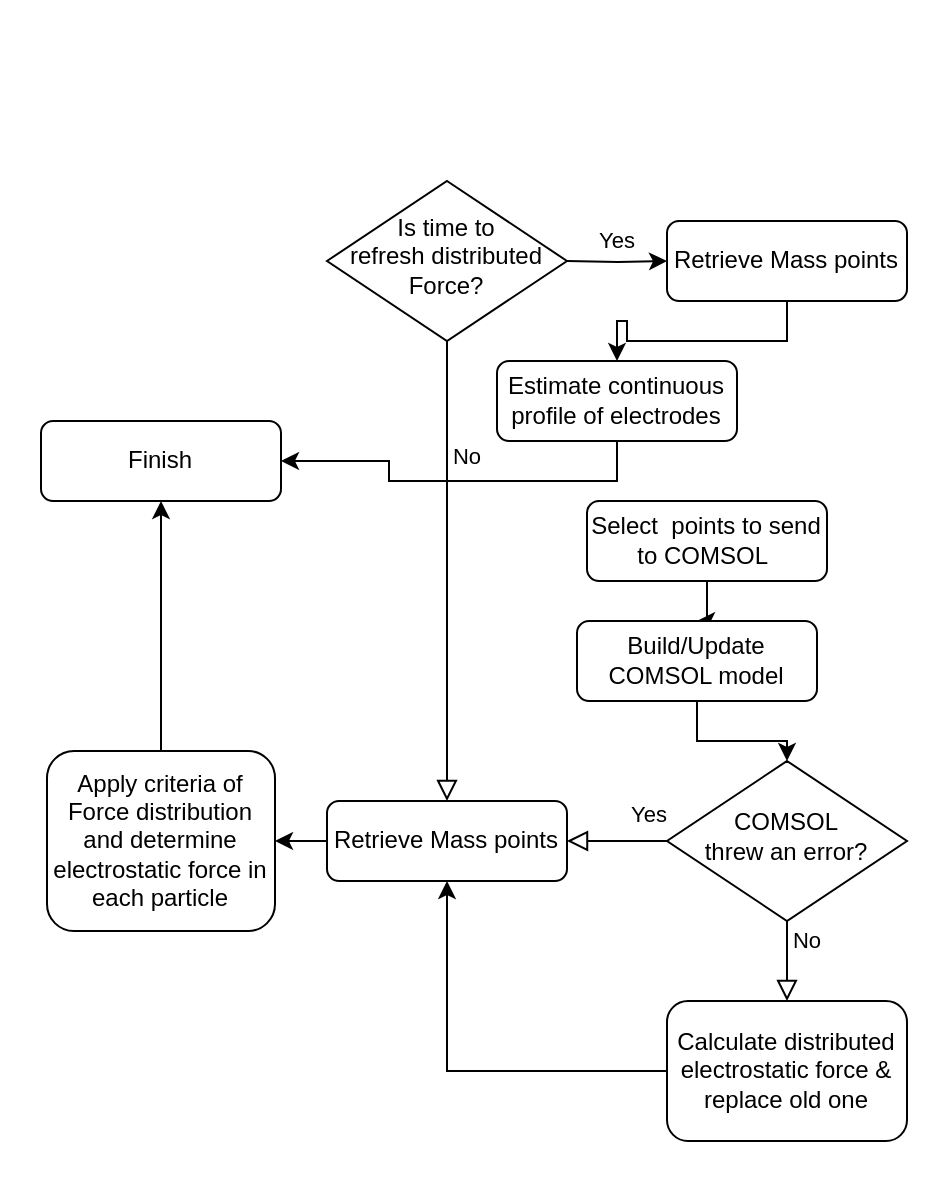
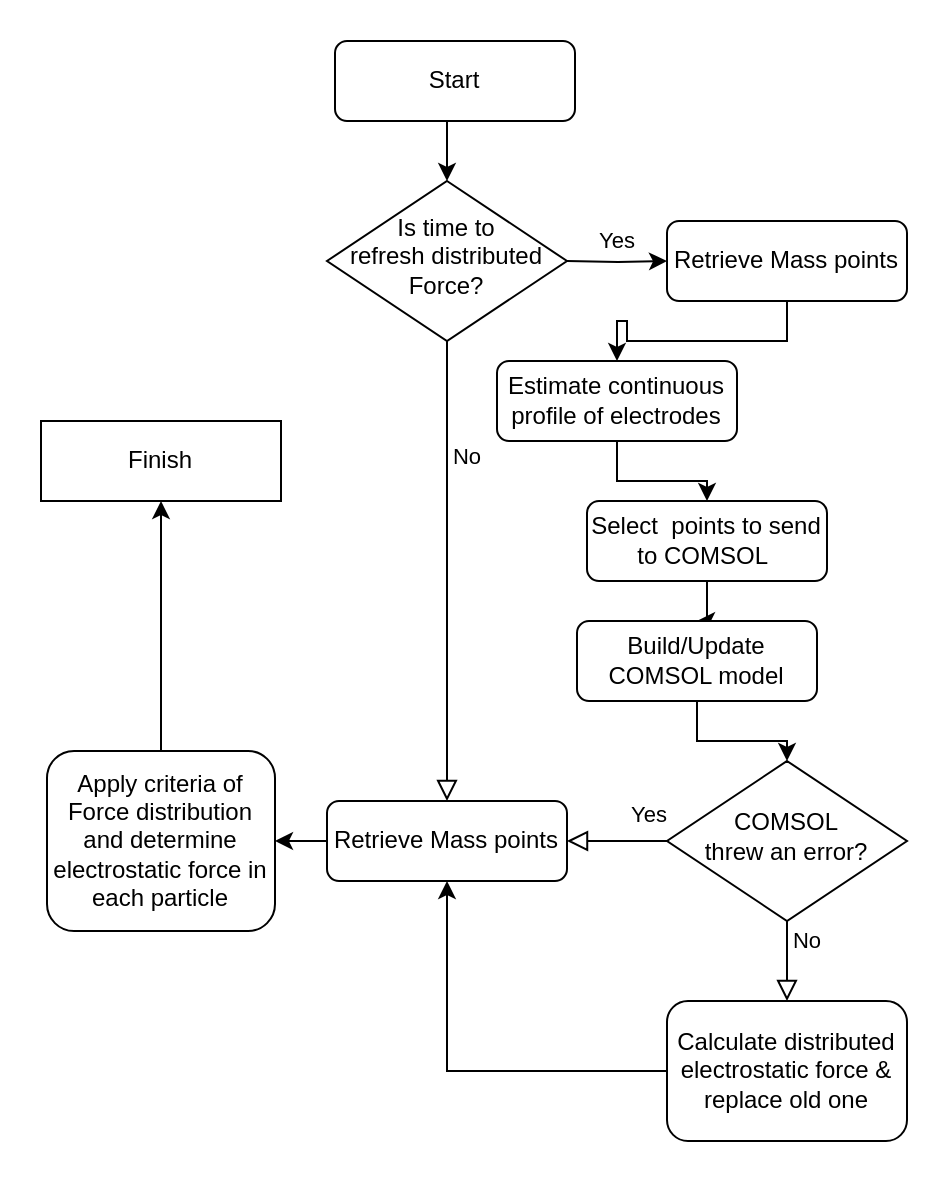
  <mxCell id="0" />
  <mxCell id="1" parent="0" />
+ <mxCell id="2" style="edgeStyle=orthogonalEdgeStyle;rounded=0;orthogonalLoop=1;jettySize=auto;html=1;exitX=0.5;exitY=1;exitDx=0;exitDy=0;entryX=0.5;entryY=0;entryDx=0;entryDy=0;" edge="1" parent="1" source="3" target="4"><mxGeometry relative="1" as="geometry" /></mxCell>
+ <mxCell id="3" value="Start" style="rounded=1;whiteSpace=wrap;html=1;fontSize=12;glass=0;strokeWidth=1;shadow=0;" parent="1" vertex="1"><mxGeometry x="167" width="120" height="40" as="geometry" y="20" /></mxCell>
  <mxCell id="4" value="Is time to &lt;br&gt;refresh distributed Force?" style="rhombus;whiteSpace=wrap;html=1;shadow=0;fontFamily=Helvetica;fontSize=12;align=center;strokeWidth=1;spacing=6;spacingTop=-4;" vertex="1" parent="1"><mxGeometry x="163" y="90" width="120" height="80" as="geometry" /></mxCell>
  <mxCell id="5" value="Yes" style="edgeStyle=orthogonalEdgeStyle;rounded=0;orthogonalLoop=1;jettySize=auto;html=1;exitX=1;exitY=0.5;exitDx=0;exitDy=0;entryX=0;entryY=0.5;entryDx=0;entryDy=0;" edge="1" parent="1" target="7"><mxGeometry y="10" relative="1" as="geometry"><mxPoint as="offset" /><mxPoint x="283" y="130" as="sourcePoint" /></mxGeometry></mxCell>
  <mxCell id="6" style="edgeStyle=orthogonalEdgeStyle;rounded=0;orthogonalLoop=1;jettySize=auto;html=1;exitX=0.5;exitY=1;exitDx=0;exitDy=0;" edge="1" parent="1" source="7" target="9"><mxGeometry relative="1" as="geometry" /></mxCell>
  <mxCell id="7" value="Retrieve Mass points" style="rounded=1;whiteSpace=wrap;html=1;fontSize=12;glass=0;strokeWidth=1;shadow=0;" vertex="1" parent="1"><mxGeometry x="333" y="110" width="120" height="40" as="geometry" /></mxCell>
- <mxCell id="8" style="edgeStyle=orthogonalEdgeStyle;rounded=0;orthogonalLoop=1;jettySize=auto;html=1;exitX=0.5;exitY=1;exitDx=0;exitDy=0;" edge="1" parent="1" source="9" target="24"><mxGeometry relative="1" as="geometry" /></mxCell>
+ <mxCell id="8" style="edgeStyle=orthogonalEdgeStyle;rounded=0;orthogonalLoop=1;jettySize=auto;html=1;exitX=0.5;exitY=1;exitDx=0;exitDy=0;entryX=0.5;entryY=0;entryDx=0;entryDy=0;" edge="1" parent="1" source="9" target="11"><mxGeometry relative="1" as="geometry" /></mxCell>
  <mxCell id="9" value="Estimate continuous profile of electrodes" style="rounded=1;whiteSpace=wrap;html=1;fontSize=12;glass=0;strokeWidth=1;shadow=0;" vertex="1" parent="1"><mxGeometry x="248" y="180" width="120" height="40" as="geometry" /></mxCell>
  <mxCell id="10" value="" style="edgeStyle=orthogonalEdgeStyle;rounded=0;orthogonalLoop=1;jettySize=auto;html=1;" edge="1" parent="1" source="11" target="13"><mxGeometry relative="1" as="geometry" /></mxCell>
  <mxCell id="11" value="Select&amp;nbsp; points to send to COMSOL&amp;nbsp;" style="rounded=1;whiteSpace=wrap;html=1;fontSize=12;glass=0;strokeWidth=1;shadow=0;" vertex="1" parent="1"><mxGeometry x="293" y="250" width="120" height="40" as="geometry" /></mxCell>
  <mxCell id="12" value="" style="edgeStyle=orthogonalEdgeStyle;rounded=0;orthogonalLoop=1;jettySize=auto;html=1;" edge="1" parent="1" source="13" target="16"><mxGeometry relative="1" as="geometry" /></mxCell>
  <mxCell id="13" value="Build/Update COMSOL model" style="rounded=1;whiteSpace=wrap;html=1;fontSize=12;glass=0;strokeWidth=1;shadow=0;" vertex="1" parent="1"><mxGeometry x="288" y="310" width="120" height="40" as="geometry" /></mxCell>
  <mxCell id="14" style="edgeStyle=orthogonalEdgeStyle;rounded=0;orthogonalLoop=1;jettySize=auto;html=1;exitX=0;exitY=0.5;exitDx=0;exitDy=0;entryX=0.5;entryY=1;entryDx=0;entryDy=0;" edge="1" parent="1" source="15" target="19"><mxGeometry relative="1" as="geometry"><mxPoint x="243" y="490" as="targetPoint" /><Array as="points"><mxPoint x="223" y="535" /></Array></mxGeometry></mxCell>
  <mxCell id="15" value="Calculate distributed electrostatic force &amp;amp; replace old one" style="rounded=1;whiteSpace=wrap;html=1;fontSize=12;glass=0;strokeWidth=1;shadow=0;" vertex="1" parent="1"><mxGeometry x="333" y="500" width="120" height="70" as="geometry" /></mxCell>
  <mxCell id="16" value="COMSOL &lt;br&gt;threw an error?" style="rhombus;whiteSpace=wrap;html=1;shadow=0;fontFamily=Helvetica;fontSize=12;align=center;strokeWidth=1;spacing=6;spacingTop=-4;" vertex="1" parent="1"><mxGeometry x="333" y="380" width="120" height="80" as="geometry" /></mxCell>
  <mxCell id="17" value="No" style="edgeStyle=orthogonalEdgeStyle;rounded=0;html=1;jettySize=auto;orthogonalLoop=1;fontSize=11;endArrow=block;endFill=0;endSize=8;strokeWidth=1;shadow=0;labelBackgroundColor=none;" edge="1" parent="1" source="16" target="15"><mxGeometry x="-0.5" y="10" relative="1" as="geometry"><mxPoint as="offset" /><mxPoint x="43" y="350" as="sourcePoint" /><mxPoint x="393" y="480" as="targetPoint" /></mxGeometry></mxCell>
  <mxCell id="18" style="edgeStyle=orthogonalEdgeStyle;rounded=0;orthogonalLoop=1;jettySize=auto;html=1;exitX=0;exitY=0.5;exitDx=0;exitDy=0;" edge="1" parent="1" source="19" target="23"><mxGeometry relative="1" as="geometry" /></mxCell>
  <mxCell id="19" value="Retrieve Mass points" style="rounded=1;whiteSpace=wrap;html=1;fontSize=12;glass=0;strokeWidth=1;shadow=0;" vertex="1" parent="1"><mxGeometry x="163" y="400" width="120" height="40" as="geometry" /></mxCell>
  <mxCell id="20" value="Yes" style="edgeStyle=orthogonalEdgeStyle;rounded=0;html=1;jettySize=auto;orthogonalLoop=1;fontSize=11;endArrow=block;endFill=0;endSize=8;strokeWidth=1;shadow=0;labelBackgroundColor=none;exitX=0;exitY=0.5;exitDx=0;exitDy=0;entryX=1;entryY=0.5;entryDx=0;entryDy=0;" edge="1" parent="1" source="16" target="19"><mxGeometry x="-0.638" y="-13" relative="1" as="geometry"><mxPoint as="offset" /><mxPoint x="403" y="470" as="sourcePoint" /><mxPoint x="403" y="510" as="targetPoint" /></mxGeometry></mxCell>
  <mxCell id="21" value="No" style="edgeStyle=orthogonalEdgeStyle;rounded=0;html=1;jettySize=auto;orthogonalLoop=1;fontSize=11;endArrow=block;endFill=0;endSize=8;strokeWidth=1;shadow=0;labelBackgroundColor=none;exitX=0.5;exitY=1;exitDx=0;exitDy=0;" edge="1" parent="1" source="4" target="19"><mxGeometry x="-0.5" y="10" relative="1" as="geometry"><mxPoint as="offset" /><mxPoint x="403" y="470" as="sourcePoint" /><mxPoint x="403" y="510" as="targetPoint" /></mxGeometry></mxCell>
  <mxCell id="22" style="edgeStyle=orthogonalEdgeStyle;rounded=0;orthogonalLoop=1;jettySize=auto;html=1;exitX=0.5;exitY=0;exitDx=0;exitDy=0;" edge="1" parent="1" source="23" target="24"><mxGeometry relative="1" as="geometry" /></mxCell>
  <mxCell id="23" value="Apply criteria of Force distribution and determine electrostatic force in each particle" style="rounded=1;whiteSpace=wrap;html=1;fontSize=12;glass=0;strokeWidth=1;shadow=0;" vertex="1" parent="1"><mxGeometry x="23" y="375" width="114" height="90" as="geometry" /></mxCell>
- <mxCell id="24" value="Finish" style="rounded=1;whiteSpace=wrap;html=1;fontSize=12;glass=0;strokeWidth=1;shadow=0;" vertex="1" parent="1"><mxGeometry x="20" y="210" width="120" height="40" as="geometry" /></mxCell>
+ <mxCell id="24" value="Finish" style="whiteSpace=wrap;html=1;fontSize=12;glass=0;strokeWidth=1;shadow=0;rounded=0;" vertex="1" parent="1"><mxGeometry x="20" y="210" width="120" height="40" as="geometry" /></mxCell>
